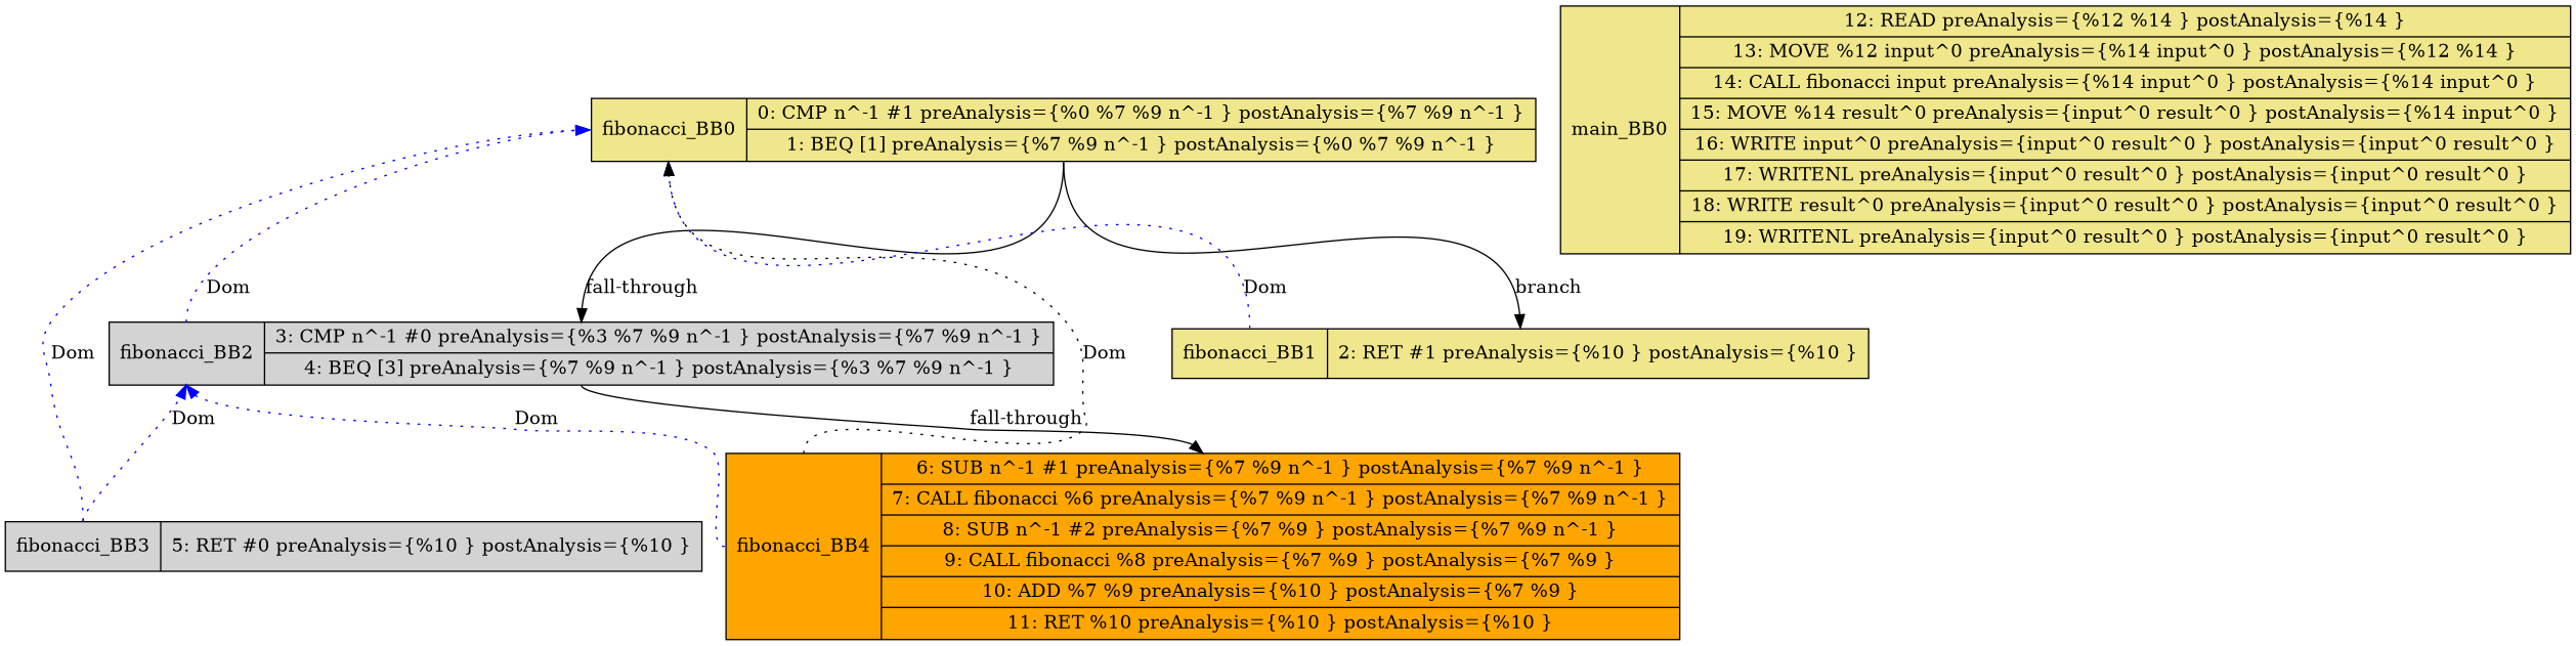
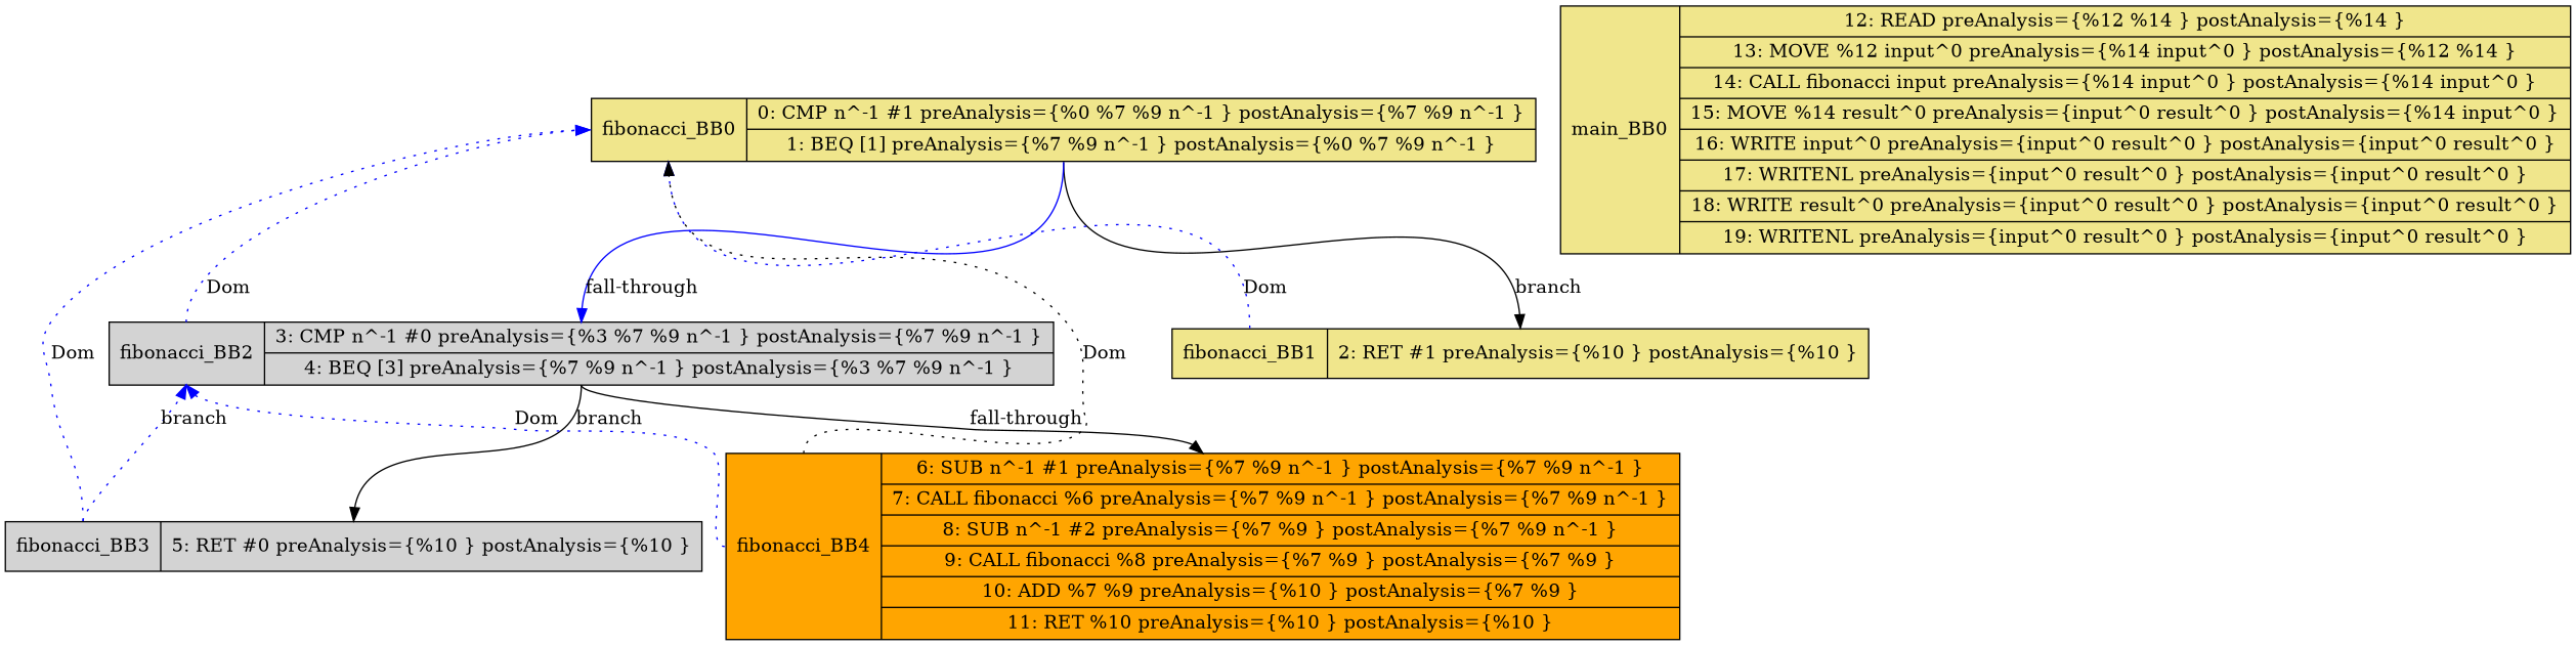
  digraph {
    node [fillcolor=khaki shape=record style=filled]
    edge [headport=b tailport=b color=blue style=dotted]
    n1 [label="<b>fibonacci_BB0| {0: CMP n^-1 #1 preAnalysis=\{%0 %7 %9 n^-1 \} postAnalysis=\{%7 %9 n^-1 \}|1: BEQ [1] preAnalysis=\{%7 %9 n^-1 \} postAnalysis=\{%0 %7 %9 n^-1 \}}"]
    n2 [label="<b>fibonacci_BB1| {2: RET #1 preAnalysis=\{%10 \} postAnalysis=\{%10 \}}"]
    n3 [fillcolor=lightgrey label="<b>fibonacci_BB2| {3: CMP n^-1 #0 preAnalysis=\{%3 %7 %9 n^-1 \} postAnalysis=\{%7 %9 n^-1 \}|4: BEQ [3] preAnalysis=\{%7 %9 n^-1 \} postAnalysis=\{%3 %7 %9 n^-1 \}}"]
    n4 [fillcolor=lightgrey label="<b>fibonacci_BB3| {5: RET #0 preAnalysis=\{%10 \} postAnalysis=\{%10 \}}"]
    n5 [fillcolor=orange label="<b>fibonacci_BB4| {6: SUB n^-1 #1 preAnalysis=\{%7 %9 n^-1 \} postAnalysis=\{%7 %9 n^-1 \}|7: CALL fibonacci %6 preAnalysis=\{%7 %9 n^-1 \} postAnalysis=\{%7 %9 n^-1 \}|8: SUB n^-1 #2 preAnalysis=\{%7 %9 \} postAnalysis=\{%7 %9 n^-1 \}|9: CALL fibonacci %8 preAnalysis=\{%7 %9 \} postAnalysis=\{%7 %9 \}|10: ADD %7 %9 preAnalysis=\{%10 \} postAnalysis=\{%7 %9 \}|11: RET %10 preAnalysis=\{%10 \} postAnalysis=\{%10 \}}"]
    n6 [label="<b>main_BB0| {12: READ  preAnalysis=\{%12 %14 \} postAnalysis=\{%14 \}|13: MOVE %12 input^0 preAnalysis=\{%14 input^0 \} postAnalysis=\{%12 %14 \}|14: CALL fibonacci input preAnalysis=\{%14 input^0 \} postAnalysis=\{%14 input^0 \}|15: MOVE %14 result^0 preAnalysis=\{input^0 result^0 \} postAnalysis=\{%14 input^0 \}|16: WRITE input^0 preAnalysis=\{input^0 result^0 \} postAnalysis=\{input^0 result^0 \}|17: WRITENL  preAnalysis=\{input^0 result^0 \} postAnalysis=\{input^0 result^0 \}|18: WRITE result^0 preAnalysis=\{input^0 result^0 \} postAnalysis=\{input^0 result^0 \}|19: WRITENL  preAnalysis=\{input^0 result^0 \} postAnalysis=\{input^0 result^0 \}}"]
    n1 -> n2 [headport=n label=branch tailport=s color="" style=""]
-   n1 -> n3 [headport=n label="fall-through" tailport=s color="" style=""]
+   n1 -> n3 [headport=n label="fall-through" tailport=s style=""]
    n2 -> n1 [label=Dom]
    n3 -> n1 [label=Dom]
+   n3 -> n4 [headport=n label=branch tailport=s color="" style=""]
    n3 -> n5 [headport=n label="fall-through" tailport=s color="" style=""]
    n4 -> n1 [label=Dom]
-   n4 -> n3 [label=Dom]
+   n4 -> n3 [label=branch]
    n5 -> n1 [color=black label=Dom]
    n5 -> n3 [label=Dom]
  }
